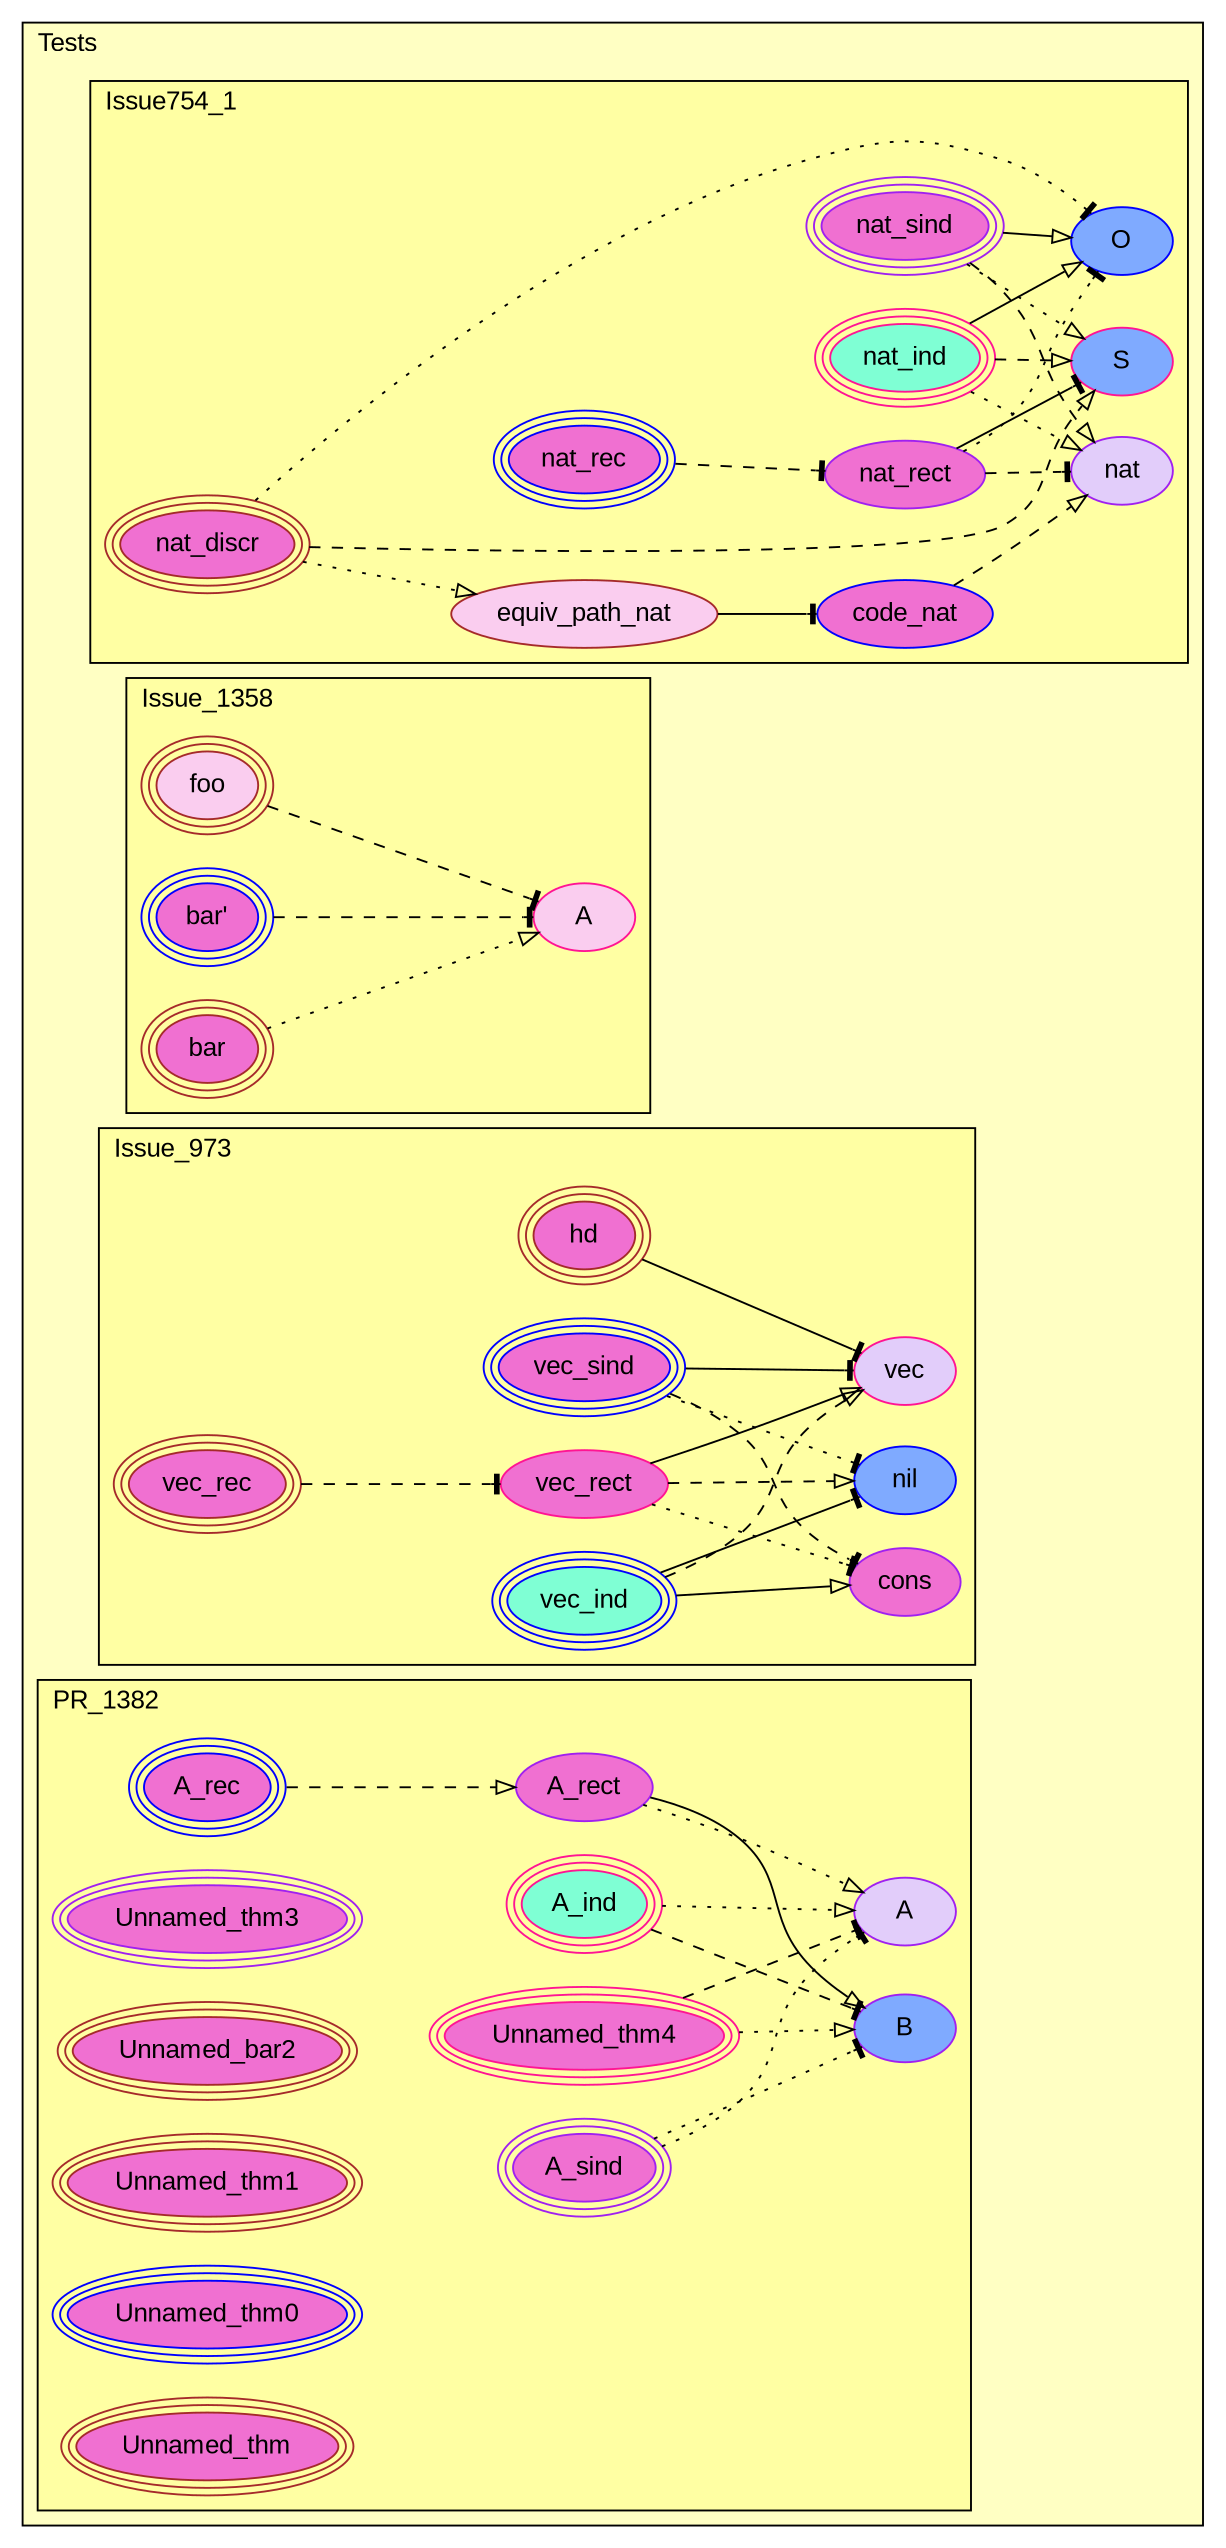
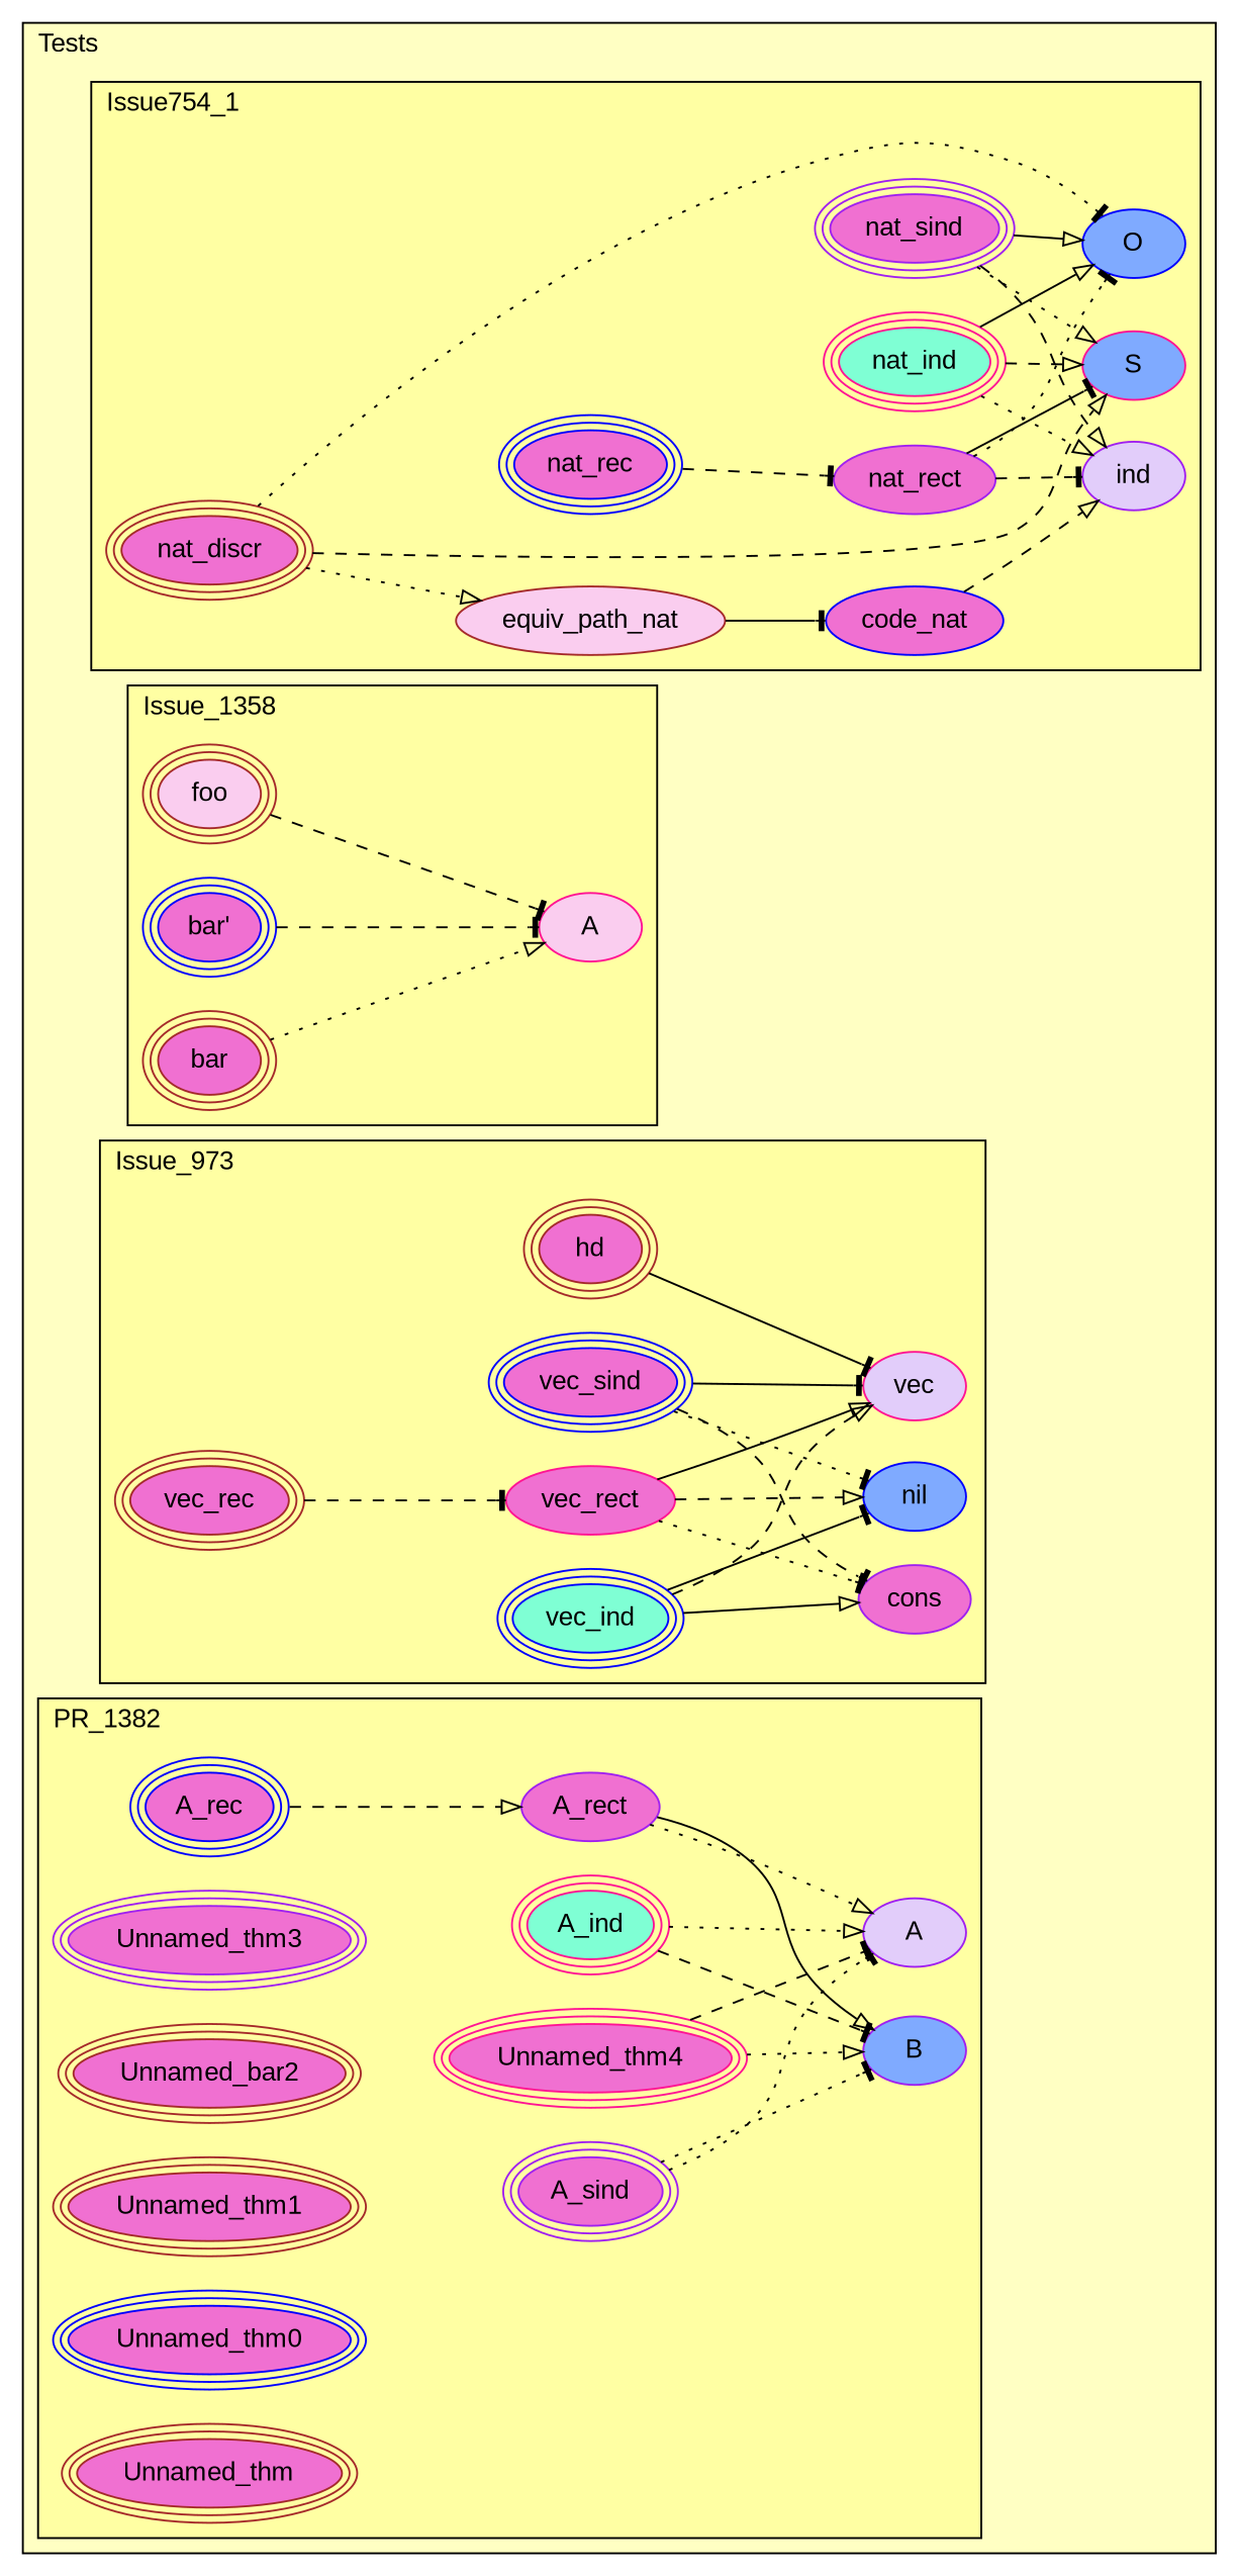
  digraph {
    fontname="Liberation Sans"
    rankdir=LR
    node [color=brown fillcolor="#F070D1" fontname="Liberation Sans" peripheries=3 style=filled]
    edge [arrowhead=onormal fontname="Liberation Sans" style=dashed]
    n1 [label=nat_discr]
    n2 [fillcolor="#FACDEF" label=equiv_path_nat peripheries=""]
    n3 [color=blue label=code_nat peripheries=""]
    n4 [color=purple label=nat_sind]
    n5 [color=blue label=nat_rec]
    n6 [color=deeppink fillcolor="#7FFFD4" label=nat_ind]
    n7 [color=purple label=nat_rect peripheries=""]
    n8 [color=deeppink fillcolor="#7FAAFF" label=S peripheries=""]
    n9 [color=blue fillcolor="#7FAAFF" label=O peripheries=""]
-   n10 [color=purple fillcolor="#E2CDFA" label=nat peripheries=""]
+   n10 [color=purple fillcolor="#E2CDFA" label=ind peripheries=""]
    n11 [color=blue label="bar'"]
    n12 [label=bar]
    n13 [fillcolor="#FACDEF" label=foo]
    n14 [color=deeppink fillcolor="#FACDEF" label=A peripheries=""]
    n15 [label=hd]
    n16 [color=blue label=vec_sind]
    n17 [label=vec_rec]
    n18 [color=blue fillcolor="#7FFFD4" label=vec_ind]
    n19 [color=deeppink label=vec_rect peripheries=""]
    n20 [color=purple label=cons peripheries=""]
    n21 [color=blue fillcolor="#7FAAFF" label=nil peripheries=""]
    n22 [color=deeppink fillcolor="#E2CDFA" label=vec peripheries=""]
    n23 [color=deeppink label=Unnamed_thm4]
    n24 [color=purple label=A_sind]
    n25 [color=blue label=A_rec]
    n26 [color=deeppink fillcolor="#7FFFD4" label=A_ind]
    n27 [color=purple label=A_rect peripheries=""]
    n28 [color=purple fillcolor="#7FAAFF" label=B peripheries=""]
    n29 [color=purple fillcolor="#E2CDFA" label=A peripheries=""]
    n30 [color=purple label=Unnamed_thm3]
    n31 [label=Unnamed_bar2]
    n32 [label=Unnamed_thm1]
    n33 [color=blue label=Unnamed_thm0]
    n34 [label=Unnamed_thm]
    subgraph cluster_1 {
      fillcolor="#FFFFC3"
      label=Tests
      labeljust=l
      style=filled
      subgraph cluster_2 {
        fillcolor="#FFFFA3"
        label=Issue754_1
        labeljust=l
        style=filled
        n1
        n2
        n3
        n4
        n5
        n6
        n7
        n8
        n9
        n10
      }
      subgraph cluster_3 {
        fillcolor="#FFFFA3"
        label=Issue_1358
        labeljust=l
        style=filled
        n11
        n12
        n13
        n14
      }
      subgraph cluster_4 {
        fillcolor="#FFFFA3"
        label=Issue_973
        labeljust=l
        style=filled
        n15
        n16
        n17
        n18
        n19
        n20
        n21
        n22
      }
      subgraph cluster_5 {
        fillcolor="#FFFFA3"
        label=PR_1382
        labeljust=l
        style=filled
        n23
        n24
        n25
        n26
        n27
        n28
        n29
        n30
        n31
        n32
        n33
        n34
      }
    }
    n1 -> n2 [style=dotted]
    n1 -> n8
    n1 -> n9 [arrowhead=tee style=dotted]
    n2 -> n3 [arrowhead=tee style=solid]
    n3 -> n10
    n4 -> n8 [style=dotted]
    n4 -> n9 [style=solid]
    n4 -> n10
    n5 -> n7 [arrowhead=tee]
    n6 -> n8
    n6 -> n9 [style=solid]
    n6 -> n10 [style=dotted]
    n7 -> n8 [arrowhead=tee style=solid]
    n7 -> n9 [arrowhead=tee style=dotted]
    n7 -> n10 [arrowhead=tee]
    n11 -> n14 [arrowhead=tee]
    n12 -> n14 [style=dotted]
    n13 -> n14 [arrowhead=tee]
    n15 -> n22 [arrowhead=tee style=solid]
    n16 -> n20 [arrowhead=tee]
    n16 -> n21 [arrowhead=tee style=dotted]
    n16 -> n22 [arrowhead=tee style=solid]
    n17 -> n19 [arrowhead=tee]
    n18 -> n20 [style=solid]
    n18 -> n21 [arrowhead=tee style=solid]
    n18 -> n22
    n19 -> n20 [arrowhead=tee style=dotted]
    n19 -> n21
    n19 -> n22 [style=solid]
    n23 -> n28 [style=dotted]
    n23 -> n29 [arrowhead=tee]
    n24 -> n28 [arrowhead=tee style=dotted]
    n24 -> n29 [arrowhead=tee style=dotted]
    n25 -> n27
    n26 -> n28 [arrowhead=tee]
    n26 -> n29 [style=dotted]
    n27 -> n28 [style=solid]
    n27 -> n29 [style=dotted]
  }
